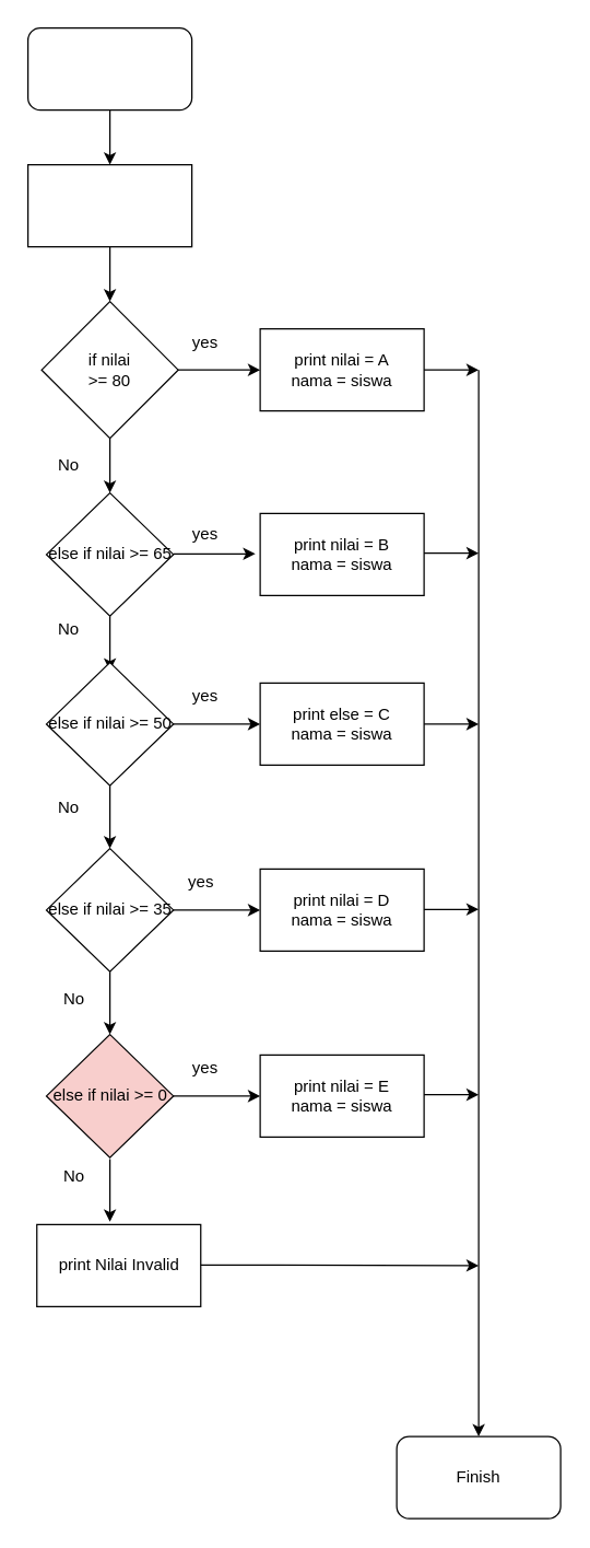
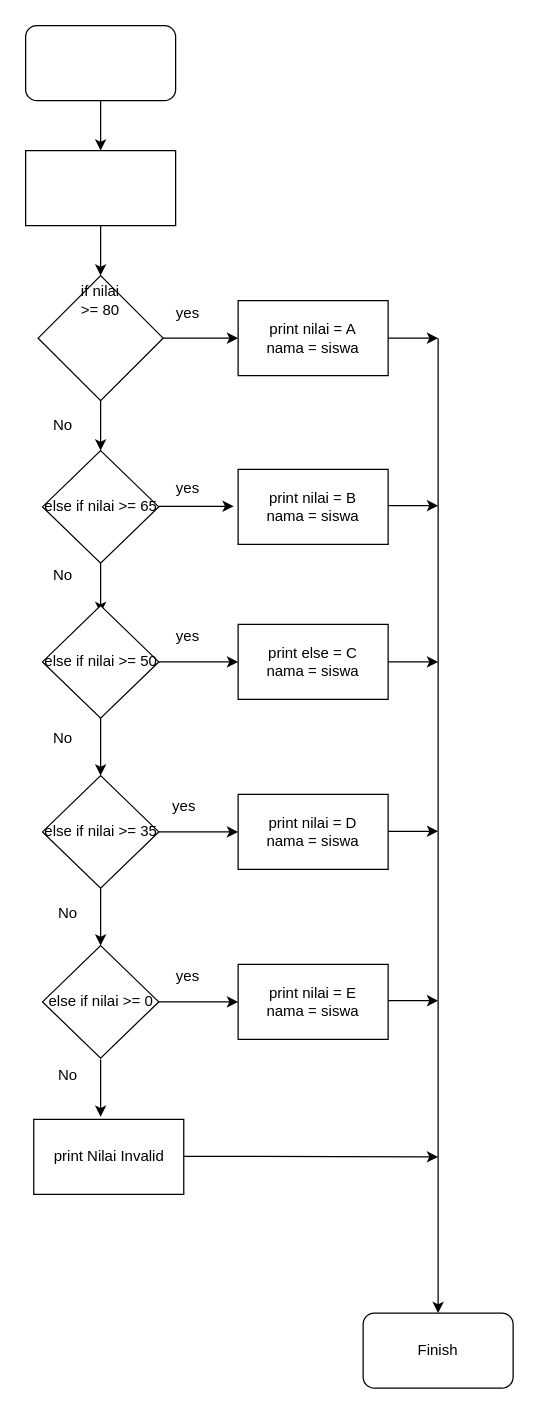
  <mxCell id="0" />
  <mxCell id="1" parent="0" />
  <mxCell id="2" value="" style="rounded=1;whiteSpace=wrap;html=1;" vertex="1" parent="1"><mxGeometry x="20" y="20" width="120" height="60" as="geometry" /></mxCell>
  <mxCell id="3" value="" style="endArrow=classic;html=1;exitX=0.5;exitY=1;exitDx=0;exitDy=0;" edge="1" parent="1" source="2"><mxGeometry width="50" height="50" relative="1" as="geometry"><mxPoint x="50" y="160" as="sourcePoint" /><mxPoint x="80" y="120" as="targetPoint" /></mxGeometry></mxCell>
  <mxCell id="4" value="" style="rounded=0;whiteSpace=wrap;html=1;" vertex="1" parent="1"><mxGeometry x="20" y="120" width="120" height="60" as="geometry" /></mxCell>
  <mxCell id="5" value="" style="endArrow=classic;html=1;exitX=0.5;exitY=1;exitDx=0;exitDy=0;" edge="1" parent="1" source="4"><mxGeometry width="50" height="50" relative="1" as="geometry"><mxPoint x="-40" y="370" as="sourcePoint" /><mxPoint x="80" y="220" as="targetPoint" /></mxGeometry></mxCell>
  <mxCell id="6" value="" style="rhombus;whiteSpace=wrap;html=1;" vertex="1" parent="1"><mxGeometry x="30" y="220" width="100" height="100" as="geometry" /></mxCell>
- <mxCell id="7" value="if nilai &amp;gt;= 80" style="text;html=1;strokeColor=none;fillColor=none;align=center;verticalAlign=middle;whiteSpace=wrap;rounded=0;" vertex="1" parent="1"><mxGeometry x="60" y="260" width="40" height="20" as="geometry" /></mxCell>
+ <mxCell id="7" value="if nilai &amp;gt;= 80" style="text;html=1;strokeColor=none;fillColor=none;align=center;verticalAlign=middle;whiteSpace=wrap;rounded=0;" vertex="1" parent="1"><mxGeometry x="60" y="230" width="40" height="20" as="geometry" /></mxCell>
  <mxCell id="8" value="" style="endArrow=classic;html=1;exitX=1;exitY=0.5;exitDx=0;exitDy=0;" edge="1" parent="1" source="6"><mxGeometry width="50" height="50" relative="1" as="geometry"><mxPoint x="-70" y="440" as="sourcePoint" /><mxPoint x="190" y="270" as="targetPoint" /></mxGeometry></mxCell>
  <mxCell id="9" value="yes" style="text;html=1;strokeColor=none;fillColor=none;align=center;verticalAlign=middle;whiteSpace=wrap;rounded=0;" vertex="1" parent="1"><mxGeometry x="130" y="240" width="40" height="20" as="geometry" /></mxCell>
  <mxCell id="10" value="" style="endArrow=classic;html=1;exitX=0.5;exitY=1;exitDx=0;exitDy=0;" edge="1" parent="1" source="6"><mxGeometry width="50" height="50" relative="1" as="geometry"><mxPoint x="140" y="280" as="sourcePoint" /><mxPoint x="80" y="360" as="targetPoint" /></mxGeometry></mxCell>
  <mxCell id="11" value="No" style="text;html=1;strokeColor=none;fillColor=none;align=center;verticalAlign=middle;whiteSpace=wrap;rounded=0;" vertex="1" parent="1"><mxGeometry x="30" y="330" width="40" height="20" as="geometry" /></mxCell>
  <mxCell id="12" value="print nilai = A&lt;br&gt;nama = siswa" style="text;html=1;strokeColor=#000000;fillColor=#ffffff;align=center;verticalAlign=middle;whiteSpace=wrap;rounded=0;fontFamily=Helvetica;fontSize=12;fontColor=#000000;" vertex="1" parent="1"><mxGeometry x="190" y="240" width="120" height="60" as="geometry" /></mxCell>
  <mxCell id="13" value="else if nilai &amp;gt;= 65" style="rhombus;whiteSpace=wrap;html=1;" vertex="1" parent="1"><mxGeometry x="33.5" y="360" width="93" height="90" as="geometry" /></mxCell>
  <mxCell id="14" value="" style="endArrow=classic;html=1;exitX=0.5;exitY=1;exitDx=0;exitDy=0;" edge="1" parent="1" source="13"><mxGeometry width="50" height="50" relative="1" as="geometry"><mxPoint x="-170" y="500" as="sourcePoint" /><mxPoint x="80" y="490" as="targetPoint" /></mxGeometry></mxCell>
  <mxCell id="15" value="yes" style="text;html=1;strokeColor=none;fillColor=none;align=center;verticalAlign=middle;whiteSpace=wrap;rounded=0;" vertex="1" parent="1"><mxGeometry x="130" y="380" width="40" height="20" as="geometry" /></mxCell>
  <mxCell id="16" value="No" style="text;html=1;strokeColor=none;fillColor=none;align=center;verticalAlign=middle;whiteSpace=wrap;rounded=0;" vertex="1" parent="1"><mxGeometry x="30" y="450" width="40" height="20" as="geometry" /></mxCell>
  <mxCell id="17" value="" style="endArrow=classic;html=1;exitX=1;exitY=0.5;exitDx=0;exitDy=0;" edge="1" parent="1"><mxGeometry width="50" height="50" relative="1" as="geometry"><mxPoint x="126.5" y="404.5" as="sourcePoint" /><mxPoint x="186.5" y="404.5" as="targetPoint" /></mxGeometry></mxCell>
  <mxCell id="18" value="print nilai = B&lt;br&gt;nama = siswa" style="text;html=1;strokeColor=#000000;fillColor=#ffffff;align=center;verticalAlign=middle;whiteSpace=wrap;rounded=0;fontFamily=Helvetica;fontSize=12;fontColor=#000000;" vertex="1" parent="1"><mxGeometry x="190" y="375" width="120" height="60" as="geometry" /></mxCell>
  <mxCell id="19" value="else if nilai &amp;gt;= 50" style="rhombus;whiteSpace=wrap;html=1;" vertex="1" parent="1"><mxGeometry x="33.5" y="484" width="93" height="90" as="geometry" /></mxCell>
  <mxCell id="20" value="" style="endArrow=classic;html=1;exitX=1;exitY=0.5;exitDx=0;exitDy=0;" edge="1" parent="1" source="19"><mxGeometry width="50" height="50" relative="1" as="geometry"><mxPoint x="136.5" y="414.5" as="sourcePoint" /><mxPoint x="190" y="529" as="targetPoint" /></mxGeometry></mxCell>
  <mxCell id="21" value="" style="endArrow=classic;html=1;exitX=0.5;exitY=1;exitDx=0;exitDy=0;" edge="1" parent="1" source="19"><mxGeometry width="50" height="50" relative="1" as="geometry"><mxPoint x="146.5" y="424.5" as="sourcePoint" /><mxPoint x="80" y="620" as="targetPoint" /></mxGeometry></mxCell>
  <mxCell id="22" value="print else = C&lt;br&gt;nama = siswa" style="text;html=1;strokeColor=#000000;fillColor=#ffffff;align=center;verticalAlign=middle;whiteSpace=wrap;rounded=0;fontFamily=Helvetica;fontSize=12;fontColor=#000000;" vertex="1" parent="1"><mxGeometry x="190" y="499" width="120" height="60" as="geometry" /></mxCell>
  <mxCell id="23" value="yes" style="text;html=1;strokeColor=none;fillColor=none;align=center;verticalAlign=middle;whiteSpace=wrap;rounded=0;" vertex="1" parent="1"><mxGeometry x="130" y="499" width="40" height="20" as="geometry" /></mxCell>
  <mxCell id="24" value="No" style="text;html=1;strokeColor=none;fillColor=none;align=center;verticalAlign=middle;whiteSpace=wrap;rounded=0;" vertex="1" parent="1"><mxGeometry x="30" y="580" width="40" height="20" as="geometry" /></mxCell>
  <mxCell id="25" value="else if nilai &amp;gt;= 35" style="rhombus;whiteSpace=wrap;html=1;" vertex="1" parent="1"><mxGeometry x="33.5" y="620" width="93" height="90" as="geometry" /></mxCell>
  <mxCell id="26" value="" style="endArrow=classic;html=1;exitX=1;exitY=0.5;exitDx=0;exitDy=0;" edge="1" parent="1" source="25"><mxGeometry width="50" height="50" relative="1" as="geometry"><mxPoint x="136.5" y="539" as="sourcePoint" /><mxPoint x="190" y="665" as="targetPoint" /></mxGeometry></mxCell>
  <mxCell id="27" value="print nilai = D&lt;br&gt;nama = siswa" style="text;html=1;strokeColor=#000000;fillColor=#ffffff;align=center;verticalAlign=middle;whiteSpace=wrap;rounded=0;fontFamily=Helvetica;fontSize=12;fontColor=#000000;" vertex="1" parent="1"><mxGeometry x="190" y="635" width="120" height="60" as="geometry" /></mxCell>
  <mxCell id="28" value="" style="endArrow=classic;html=1;exitX=0.5;exitY=1;exitDx=0;exitDy=0;" edge="1" parent="1"><mxGeometry width="50" height="50" relative="1" as="geometry"><mxPoint x="80" y="710" as="sourcePoint" /><mxPoint x="80" y="756" as="targetPoint" /></mxGeometry></mxCell>
  <mxCell id="29" value="No" style="text;html=1;strokeColor=none;fillColor=none;align=center;verticalAlign=middle;whiteSpace=wrap;rounded=0;" vertex="1" parent="1"><mxGeometry x="33.5" y="720" width="40" height="20" as="geometry" /></mxCell>
  <mxCell id="30" value="yes" style="text;html=1;strokeColor=none;fillColor=none;align=center;verticalAlign=middle;whiteSpace=wrap;rounded=0;" vertex="1" parent="1"><mxGeometry x="126.5" y="635" width="40" height="20" as="geometry" /></mxCell>
- <mxCell id="31" value="else if nilai &amp;gt;= 0" style="rhombus;whiteSpace=wrap;html=1;fillColor=#f8cecc;" vertex="1" parent="1"><mxGeometry x="33.5" y="756" width="93" height="90" as="geometry" /></mxCell>
+ <mxCell id="31" value="else if nilai &amp;gt;= 0" style="rhombus;whiteSpace=wrap;html=1;" vertex="1" parent="1"><mxGeometry x="33.5" y="756" width="93" height="90" as="geometry" /></mxCell>
  <mxCell id="32" value="print nilai = E&lt;br&gt;nama = siswa" style="text;html=1;strokeColor=#000000;fillColor=#ffffff;align=center;verticalAlign=middle;whiteSpace=wrap;rounded=0;fontFamily=Helvetica;fontSize=12;fontColor=#000000;" vertex="1" parent="1"><mxGeometry x="190" y="771" width="120" height="60" as="geometry" /></mxCell>
  <mxCell id="33" value="" style="endArrow=classic;html=1;exitX=1;exitY=0.5;exitDx=0;exitDy=0;" edge="1" parent="1"><mxGeometry width="50" height="50" relative="1" as="geometry"><mxPoint x="126.5" y="801" as="sourcePoint" /><mxPoint x="190" y="801" as="targetPoint" /></mxGeometry></mxCell>
  <mxCell id="34" value="" style="endArrow=classic;html=1;exitX=0.5;exitY=1;exitDx=0;exitDy=0;" edge="1" parent="1"><mxGeometry width="50" height="50" relative="1" as="geometry"><mxPoint x="80" y="847" as="sourcePoint" /><mxPoint x="80" y="893" as="targetPoint" /></mxGeometry></mxCell>
  <mxCell id="35" value="No" style="text;html=1;strokeColor=none;fillColor=none;align=center;verticalAlign=middle;whiteSpace=wrap;rounded=0;" vertex="1" parent="1"><mxGeometry x="33.5" y="850" width="40" height="20" as="geometry" /></mxCell>
  <mxCell id="36" value="yes" style="text;html=1;strokeColor=none;fillColor=none;align=center;verticalAlign=middle;whiteSpace=wrap;rounded=0;" vertex="1" parent="1"><mxGeometry x="130" y="771" width="40" height="20" as="geometry" /></mxCell>
  <mxCell id="37" value="print Nilai Invalid" style="text;html=1;strokeColor=#000000;fillColor=#ffffff;align=center;verticalAlign=middle;whiteSpace=wrap;rounded=0;fontFamily=Helvetica;fontSize=12;fontColor=#000000;" vertex="1" parent="1"><mxGeometry x="26.5" y="895" width="120" height="60" as="geometry" /></mxCell>
  <mxCell id="38" value="" style="endArrow=classic;html=1;exitX=1;exitY=0.5;exitDx=0;exitDy=0;" edge="1" parent="1" source="12"><mxGeometry width="50" height="50" relative="1" as="geometry"><mxPoint x="20" y="1030" as="sourcePoint" /><mxPoint x="350" y="270" as="targetPoint" /></mxGeometry></mxCell>
  <mxCell id="39" value="" style="endArrow=classic;html=1;exitX=1;exitY=0.5;exitDx=0;exitDy=0;" edge="1" parent="1"><mxGeometry width="50" height="50" relative="1" as="geometry"><mxPoint x="310" y="404" as="sourcePoint" /><mxPoint x="350" y="404" as="targetPoint" /></mxGeometry></mxCell>
  <mxCell id="40" value="" style="endArrow=classic;html=1;exitX=1;exitY=0.5;exitDx=0;exitDy=0;" edge="1" parent="1"><mxGeometry width="50" height="50" relative="1" as="geometry"><mxPoint x="310" y="529" as="sourcePoint" /><mxPoint x="350" y="529" as="targetPoint" /></mxGeometry></mxCell>
  <mxCell id="41" value="" style="endArrow=classic;html=1;exitX=1;exitY=0.5;exitDx=0;exitDy=0;" edge="1" parent="1"><mxGeometry width="50" height="50" relative="1" as="geometry"><mxPoint x="310" y="664.5" as="sourcePoint" /><mxPoint x="350" y="664.5" as="targetPoint" /></mxGeometry></mxCell>
  <mxCell id="42" value="" style="endArrow=classic;html=1;exitX=1;exitY=0.5;exitDx=0;exitDy=0;" edge="1" parent="1"><mxGeometry width="50" height="50" relative="1" as="geometry"><mxPoint x="310" y="800" as="sourcePoint" /><mxPoint x="350" y="800" as="targetPoint" /></mxGeometry></mxCell>
  <mxCell id="43" value="" style="endArrow=classic;html=1;exitX=1;exitY=0.5;exitDx=0;exitDy=0;" edge="1" parent="1"><mxGeometry width="50" height="50" relative="1" as="geometry"><mxPoint x="146.5" y="924.5" as="sourcePoint" /><mxPoint x="350" y="925" as="targetPoint" /></mxGeometry></mxCell>
  <mxCell id="44" value="" style="endArrow=classic;html=1;" edge="1" parent="1"><mxGeometry width="50" height="50" relative="1" as="geometry"><mxPoint x="350" y="270" as="sourcePoint" /><mxPoint x="350" y="1050" as="targetPoint" /></mxGeometry></mxCell>
  <mxCell id="45" value="Finish" style="rounded=1;whiteSpace=wrap;html=1;" vertex="1" parent="1"><mxGeometry x="290" y="1050" width="120" height="60" as="geometry" /></mxCell>
